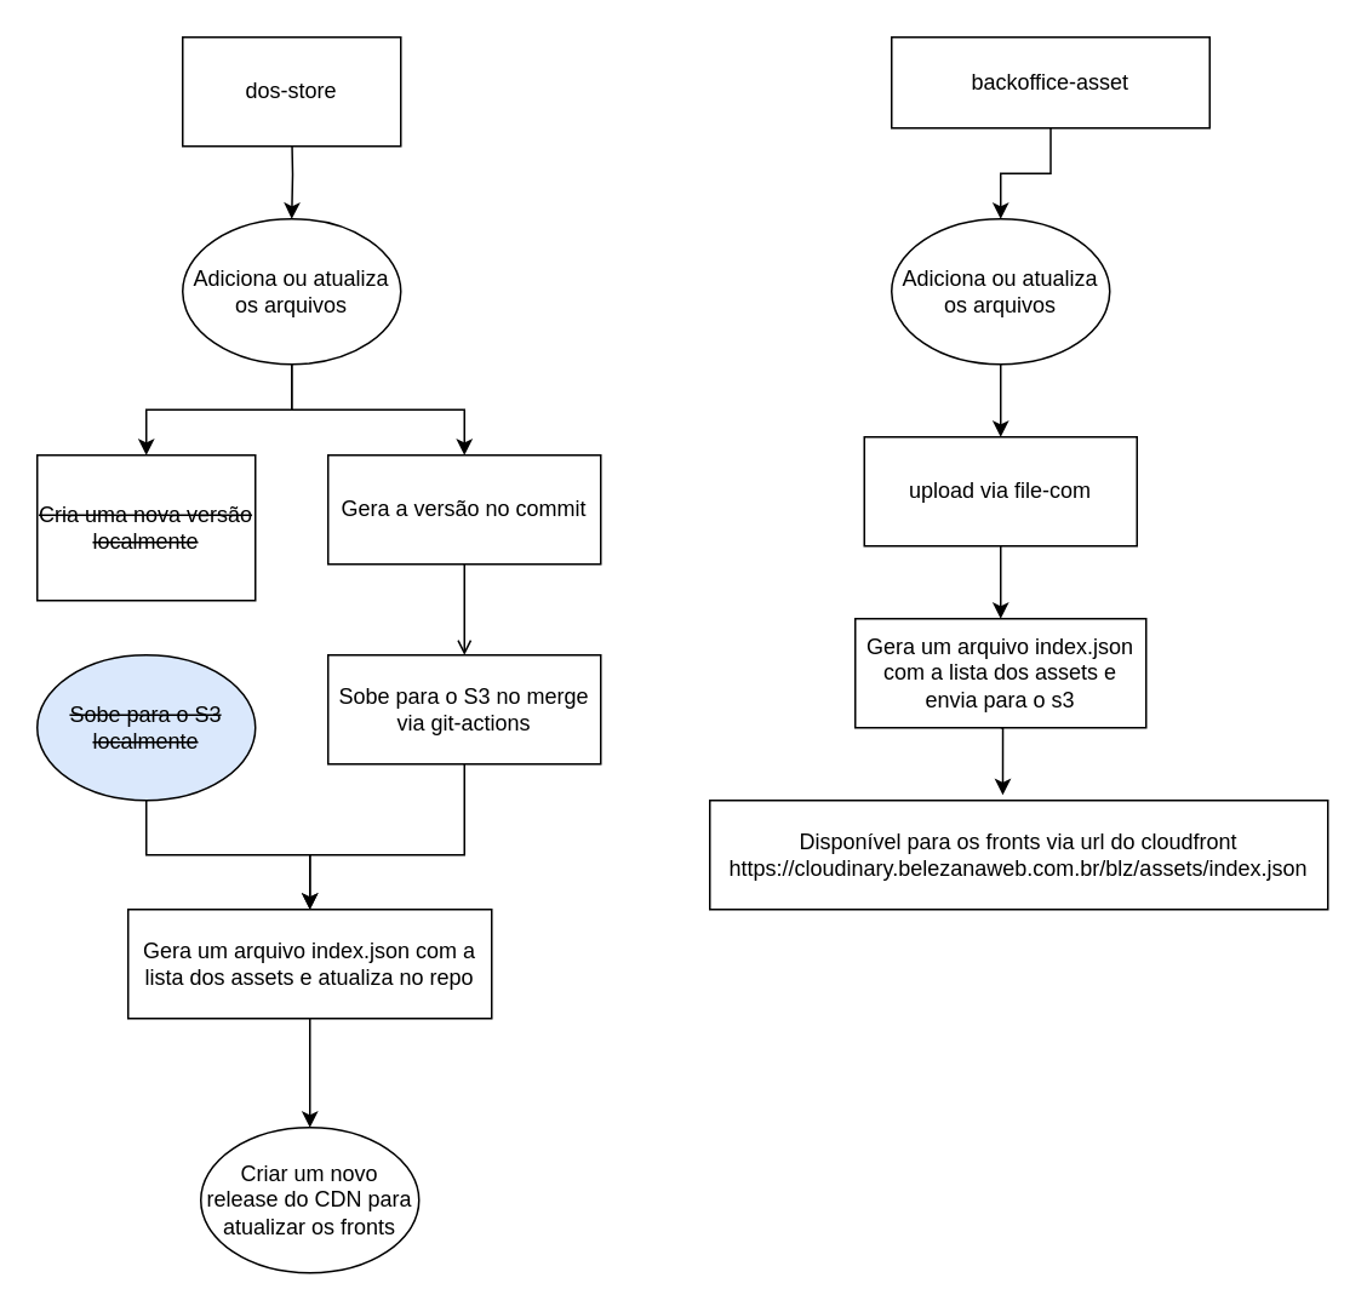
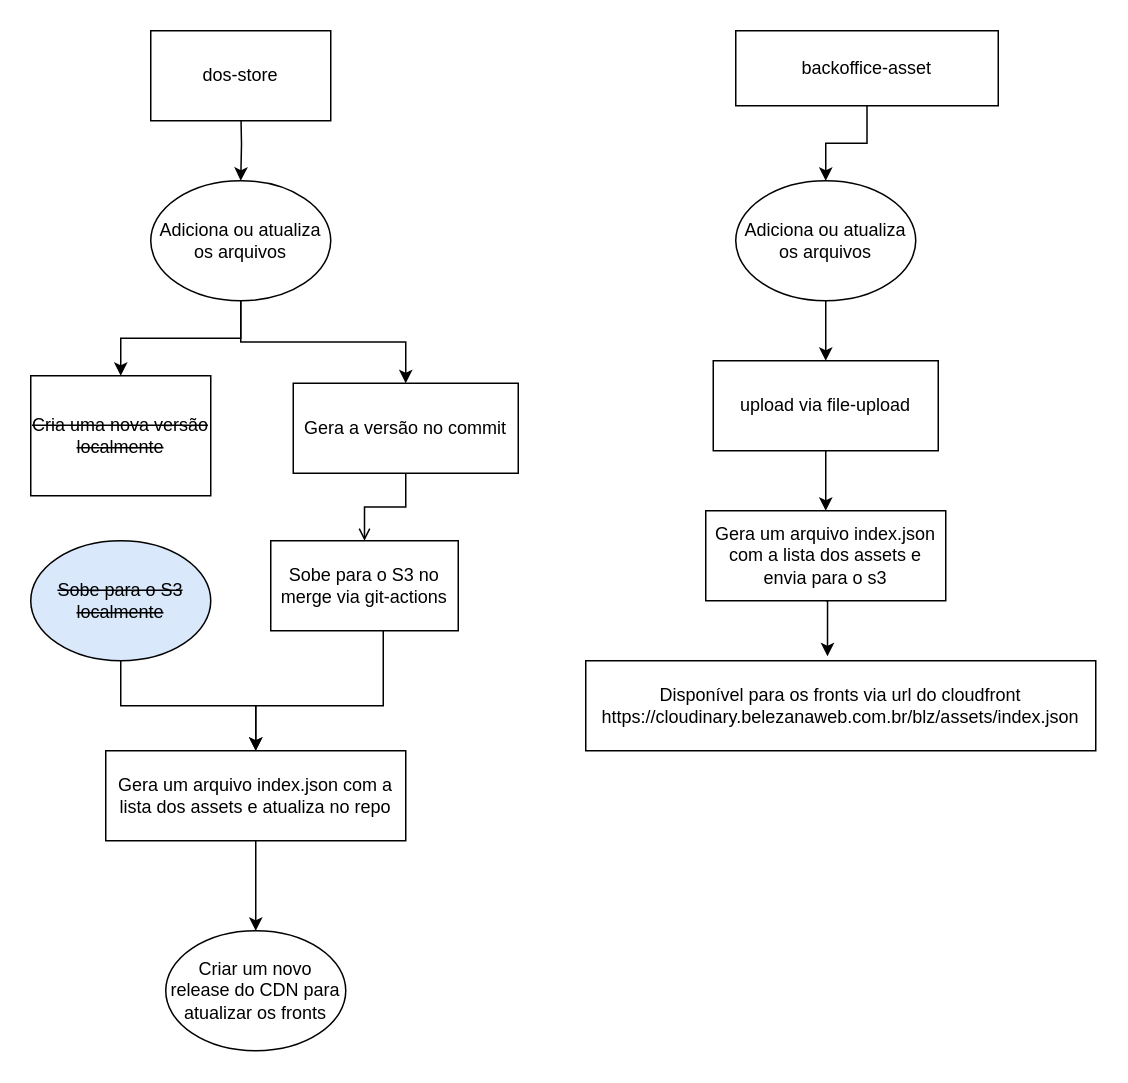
  <mxCell id="0" />
  <mxCell id="1" parent="0" />
  <mxCell id="2" style="edgeStyle=orthogonalEdgeStyle;rounded=0;orthogonalLoop=1;jettySize=auto;html=1;entryX=0.5;entryY=0;entryDx=0;entryDy=0;" edge="1" parent="1" target="10"><mxGeometry relative="1" as="geometry"><mxPoint x="160" y="70" as="sourcePoint" /></mxGeometry></mxCell>
  <mxCell id="3" style="edgeStyle=orthogonalEdgeStyle;rounded=0;orthogonalLoop=1;jettySize=auto;html=1;entryX=0.5;entryY=0;entryDx=0;entryDy=0;" edge="1" parent="1" source="4" target="14"><mxGeometry relative="1" as="geometry"><mxPoint x="170" y="470" as="targetPoint" /></mxGeometry></mxCell>
  <mxCell id="4" value="&lt;strike&gt;Sobe para o S3 localmente&lt;/strike&gt;" style="ellipse;whiteSpace=wrap;html=1;fillColor=#dae8fc;" vertex="1" parent="1"><mxGeometry x="20" y="360" width="120" height="80" as="geometry" /></mxCell>
  <mxCell id="5" style="edgeStyle=orthogonalEdgeStyle;rounded=0;orthogonalLoop=1;jettySize=auto;html=1;entryX=0.5;entryY=0;entryDx=0;entryDy=0;endArrow=open;" edge="1" parent="1" source="6" target="12"><mxGeometry relative="1" as="geometry" /></mxCell>
- <mxCell id="6" value="Gera a versão no commit" style="shape=trapezoid;perimeter=trapezoidPerimeter;whiteSpace=wrap;html=1;fixedSize=1;size=-5;" vertex="1" parent="1"><mxGeometry x="180" y="250" width="150" height="60" as="geometry" /></mxCell>
+ <mxCell id="6" value="Gera a versão no commit" style="shape=trapezoid;perimeter=trapezoidPerimeter;whiteSpace=wrap;html=1;fixedSize=1;size=-5;" vertex="1" parent="1"><mxGeometry x="195" y="255" width="150" height="60" as="geometry" /></mxCell>
  <mxCell id="7" value="&lt;strike&gt;Cria uma nova versão localmente&lt;/strike&gt;" style="whiteSpace=wrap;html=1;rounded=0;" vertex="1" parent="1"><mxGeometry x="20" y="250" width="120" height="80" as="geometry" /></mxCell>
  <mxCell id="8" style="edgeStyle=orthogonalEdgeStyle;rounded=0;orthogonalLoop=1;jettySize=auto;html=1;entryX=0.5;entryY=0;entryDx=0;entryDy=0;" edge="1" parent="1" source="10" target="7"><mxGeometry relative="1" as="geometry" /></mxCell>
  <mxCell id="9" style="edgeStyle=orthogonalEdgeStyle;rounded=0;orthogonalLoop=1;jettySize=auto;html=1;entryX=0.5;entryY=0;entryDx=0;entryDy=0;" edge="1" parent="1" source="10" target="6"><mxGeometry relative="1" as="geometry" /></mxCell>
  <mxCell id="10" value="Adiciona ou atualiza os arquivos" style="ellipse;whiteSpace=wrap;html=1;" vertex="1" parent="1"><mxGeometry x="100" y="120" width="120" height="80" as="geometry" /></mxCell>
  <mxCell id="11" style="edgeStyle=orthogonalEdgeStyle;rounded=0;orthogonalLoop=1;jettySize=auto;html=1;entryX=0.5;entryY=0;entryDx=0;entryDy=0;" edge="1" parent="1" source="12" target="14"><mxGeometry relative="1" as="geometry"><mxPoint x="180" y="470" as="targetPoint" /><Array as="points"><mxPoint x="255" y="470" /><mxPoint x="170" y="470" /></Array></mxGeometry></mxCell>
- <mxCell id="12" value="Sobe para o S3 no merge via git-actions" style="shape=trapezoid;perimeter=trapezoidPerimeter;whiteSpace=wrap;html=1;fixedSize=1;size=-5;" vertex="1" parent="1"><mxGeometry x="180" y="360" width="150" height="60" as="geometry" /></mxCell>
+ <mxCell id="12" value="Sobe para o S3 no merge via git-actions" style="shape=trapezoid;perimeter=trapezoidPerimeter;whiteSpace=wrap;html=1;fixedSize=1;size=-5;" vertex="1" parent="1"><mxGeometry x="180" y="360" width="125" height="60" as="geometry" /></mxCell>
  <mxCell id="13" style="edgeStyle=orthogonalEdgeStyle;rounded=0;orthogonalLoop=1;jettySize=auto;html=1;" edge="1" parent="1" source="14" target="15"><mxGeometry relative="1" as="geometry" /></mxCell>
  <mxCell id="14" value="Gera um arquivo index.json com a lista dos assets e atualiza no repo" style="shape=trapezoid;perimeter=trapezoidPerimeter;whiteSpace=wrap;html=1;fixedSize=1;size=-5;" vertex="1" parent="1"><mxGeometry x="70" y="500" width="200" height="60" as="geometry" /></mxCell>
  <mxCell id="15" value="Criar um novo release do CDN para atualizar os fronts" style="ellipse;whiteSpace=wrap;html=1;" vertex="1" parent="1"><mxGeometry x="110" y="620" width="120" height="80" as="geometry" /></mxCell>
  <mxCell id="16" value="dos-store" style="rounded=0;whiteSpace=wrap;html=1;" vertex="1" parent="1"><mxGeometry x="100" y="20" width="120" height="60" as="geometry" /></mxCell>
  <mxCell id="17" style="edgeStyle=orthogonalEdgeStyle;rounded=0;orthogonalLoop=1;jettySize=auto;html=1;entryX=0.5;entryY=0;entryDx=0;entryDy=0;" edge="1" parent="1" source="18" target="20"><mxGeometry relative="1" as="geometry" /></mxCell>
  <mxCell id="18" value="backoffice-asset" style="rounded=0;whiteSpace=wrap;html=1;" vertex="1" parent="1"><mxGeometry x="490" y="20" width="175" height="50" as="geometry" /></mxCell>
  <mxCell id="19" style="edgeStyle=orthogonalEdgeStyle;rounded=0;orthogonalLoop=1;jettySize=auto;html=1;entryX=0.5;entryY=0;entryDx=0;entryDy=0;" edge="1" parent="1" source="20" target="22"><mxGeometry relative="1" as="geometry" /></mxCell>
  <mxCell id="20" value="Adiciona ou atualiza os arquivos" style="ellipse;whiteSpace=wrap;html=1;" vertex="1" parent="1"><mxGeometry x="490" y="120" width="120" height="80" as="geometry" /></mxCell>
  <mxCell id="21" style="edgeStyle=orthogonalEdgeStyle;rounded=0;orthogonalLoop=1;jettySize=auto;html=1;entryX=0.5;entryY=0;entryDx=0;entryDy=0;" edge="1" parent="1" source="22" target="23"><mxGeometry relative="1" as="geometry" /></mxCell>
- <mxCell id="22" value="upload via file-com" style="shape=trapezoid;perimeter=trapezoidPerimeter;whiteSpace=wrap;html=1;fixedSize=1;size=-5;" vertex="1" parent="1"><mxGeometry x="475" y="240" width="150" height="60" as="geometry" /></mxCell>
+ <mxCell id="22" value="upload via file-upload" style="shape=trapezoid;perimeter=trapezoidPerimeter;whiteSpace=wrap;html=1;fixedSize=1;size=-5;" vertex="1" parent="1"><mxGeometry x="475" y="240" width="150" height="60" as="geometry" /></mxCell>
  <mxCell id="23" value="Gera um arquivo index.json com a lista dos assets e envia para o s3" style="shape=trapezoid;perimeter=trapezoidPerimeter;whiteSpace=wrap;html=1;fixedSize=1;size=-5;" vertex="1" parent="1"><mxGeometry x="470" y="340" width="160" height="60" as="geometry" /></mxCell>
  <mxCell id="24" value="Disponível para os fronts via url do cloudfront&lt;br&gt;https://cloudinary.belezanaweb.com.br/blz/assets/index.json" style="shape=trapezoid;perimeter=trapezoidPerimeter;whiteSpace=wrap;html=1;fixedSize=1;size=-5;" vertex="1" parent="1"><mxGeometry x="390" y="440" width="340" height="60" as="geometry" /></mxCell>
  <mxCell id="25" style="edgeStyle=orthogonalEdgeStyle;rounded=0;orthogonalLoop=1;jettySize=auto;html=1;exitX=0.5;exitY=1;exitDx=0;exitDy=0;entryX=0.474;entryY=-0.05;entryDx=0;entryDy=0;entryPerimeter=0;" edge="1" parent="1" source="23" target="24"><mxGeometry relative="1" as="geometry" /></mxCell>
